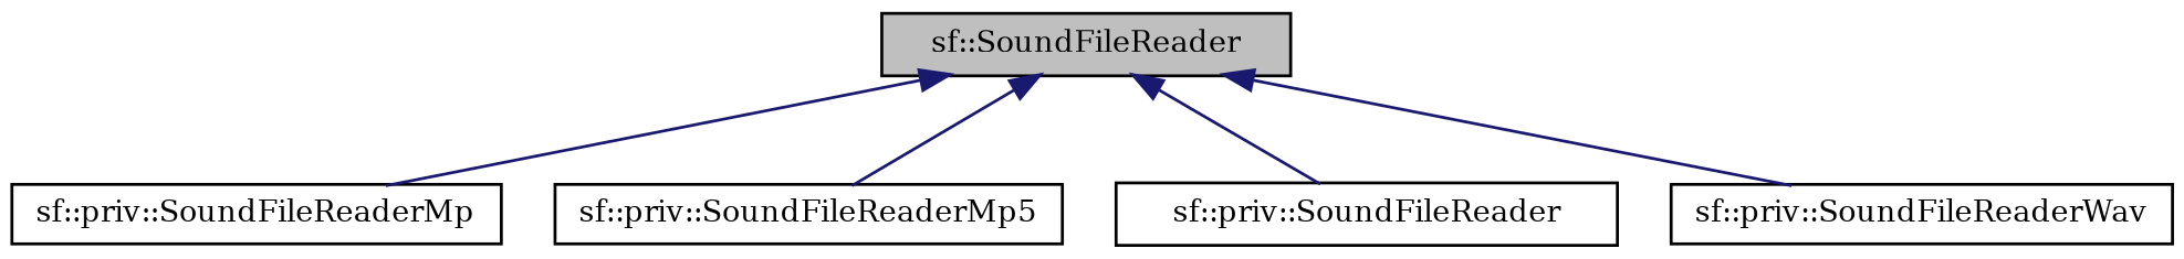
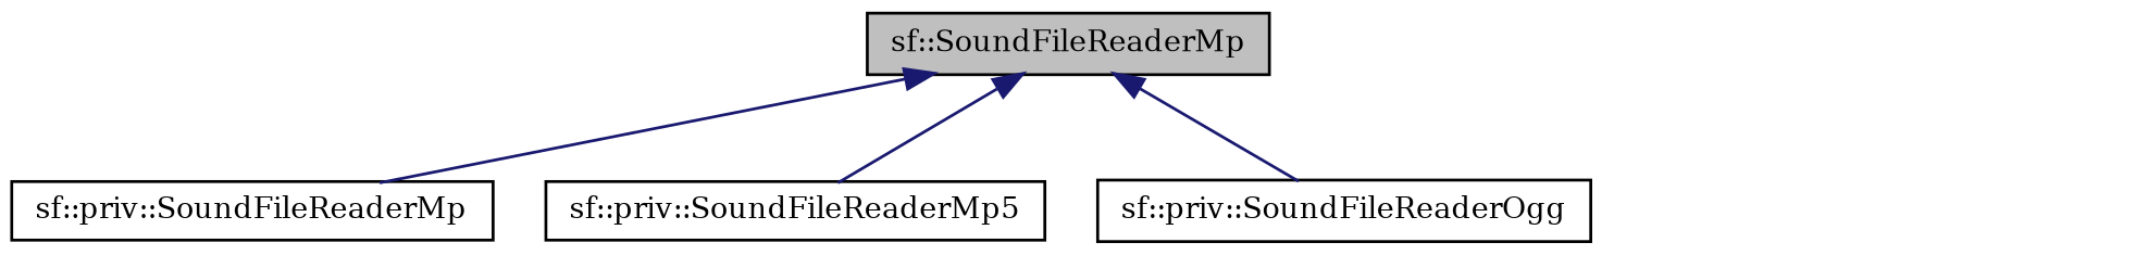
  digraph {
    fontname="DejaVu Serif"
    rankdir=TB
    node [color=black fillcolor=white fontname="DejaVu Serif" fontsize=10 shape=record style=filled]
    edge [color=midnightblue dir=back fontname="DejaVu Serif" fontsize=10 labelfontname=Helvetica labelfontsize=10 style=solid]
-   n1 [fillcolor=grey75 fontcolor=black height=0.2 label="sf::SoundFileReader" width=0.4]
+   n1 [fillcolor=grey75 fontcolor=black height=0.2 label="sf::SoundFileReaderMp" width=0.4]
    n2 [height=0.2 label="sf::priv::SoundFileReaderMp" width=0.4]
    n3 [height=0.2 label="sf::priv::SoundFileReaderMp5" width=0.4]
-   n4 [height=0.2 label="sf::priv::SoundFileReader" width=0.4]
-   n5 [height=0.2 label="sf::priv::SoundFileReaderWav" width=0.4]
+   n4 [height=0.2 label="sf::priv::SoundFileReaderOgg" width=0.4]
    n1 -> n2
    n1 -> n3
    n1 -> n4
-   n1 -> n5
  }
